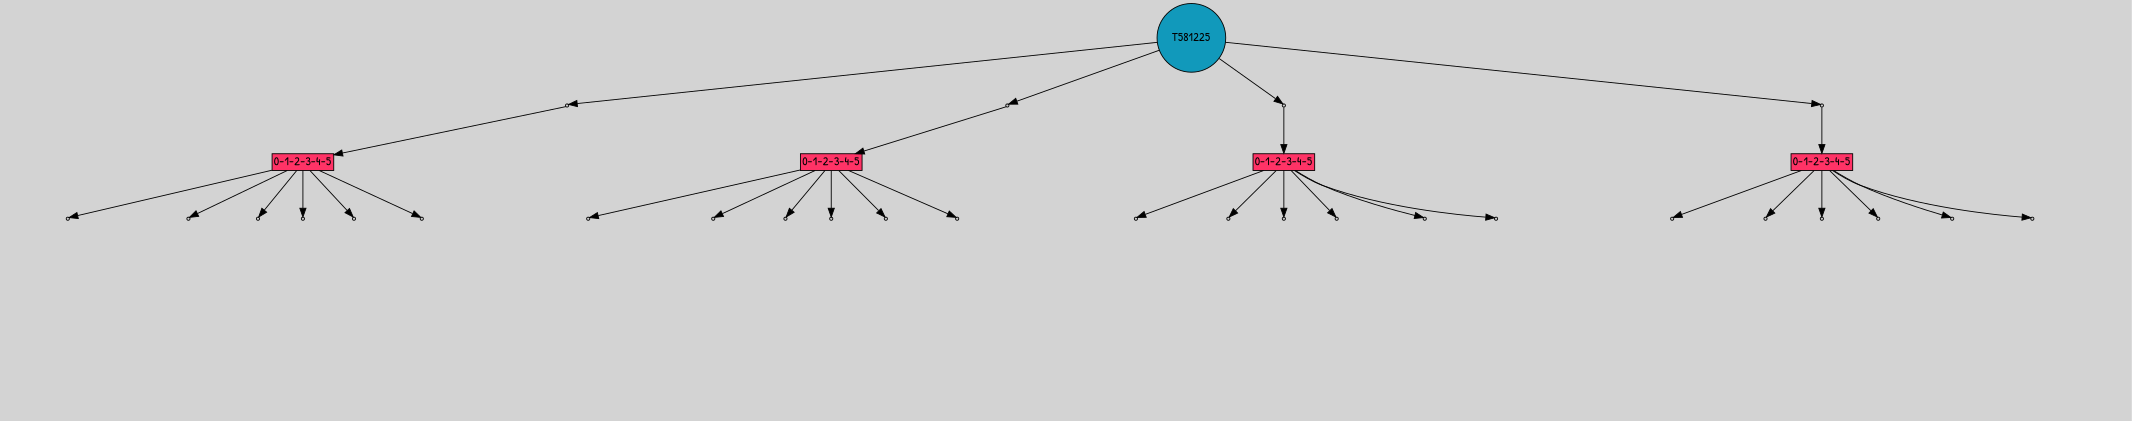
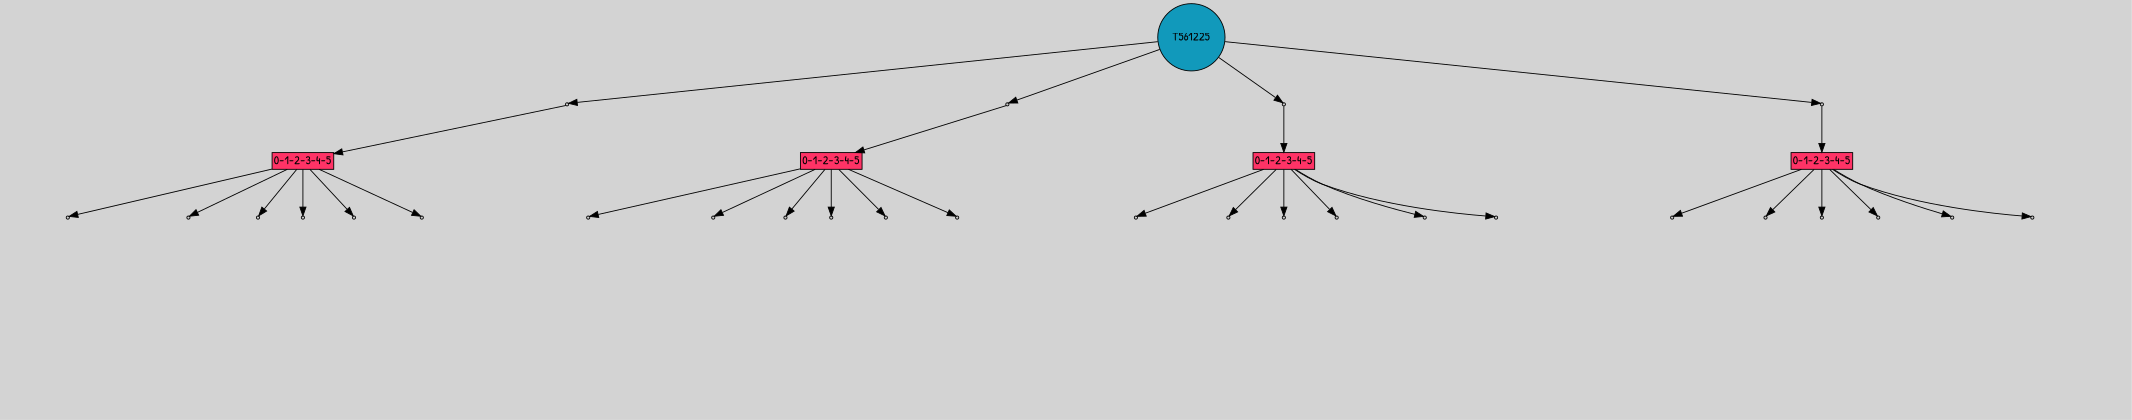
  digraph {
    bgcolor=lightgray
    fontname="Patrick Hand"
    node [shape=box style=filled fontname="Patrick Hand"]
    edge [fontname="Patrick Hand"]
-   T561225 [fillcolor="#1199bb" label=T581225 shape=circle]
+   T561225 [fillcolor="#1199bb" shape=circle]
    n2 [fillcolor="#cccccc" label=0 shape=point]
    n3 [fillcolor="#cccccc" label=0 shape=point]
    n4 [fillcolor="#cccccc" label=0 shape=point]
    n5 [fillcolor="#cccccc" label=0 shape=point]
    n6 [fillcolor="#ff3366" height=0 label="0-1-2-3-4-5" margin=0.03 width=0]
    n7 [fillcolor="#cccccc" label=1 shape=point]
    n8 [fillcolor="#cccccc" label=1 shape=point]
    n9 [fillcolor="#cccccc" label=1 shape=point]
    n10 [fillcolor="#cccccc" label=1 shape=point]
    n11 [fillcolor="#cccccc" label=1 shape=point]
    n12 [fillcolor="#cccccc" label=1 shape=point]
    n13 [fillcolor="#ff3366" height=0 label="0-1-2-3-4-5" margin=0.03 width=0]
    n14 [fillcolor="#cccccc" label=1 shape=point]
    n15 [fillcolor="#cccccc" label=1 shape=point]
    n16 [fillcolor="#cccccc" label=1 shape=point]
    n17 [fillcolor="#cccccc" label=1 shape=point]
    n18 [fillcolor="#cccccc" label=1 shape=point]
    n19 [fillcolor="#cccccc" label=1 shape=point]
    n20 [fillcolor="#ff3366" height=0 label="0-1-2-3-4-5" margin=0.03 width=0]
    n21 [fillcolor="#cccccc" label=1 shape=point]
    n22 [fillcolor="#cccccc" label=1 shape=point]
    n23 [fillcolor="#cccccc" label=1 shape=point]
    n24 [fillcolor="#cccccc" label=1 shape=point]
    n25 [fillcolor="#cccccc" label=1 shape=point]
    n26 [fillcolor="#cccccc" label=1 shape=point]
    n27 [fillcolor="#ff3366" height=0 label="0-1-2-3-4-5" margin=0.03 width=0]
    n28 [fillcolor="#cccccc" label=1 shape=point]
    n29 [fillcolor="#cccccc" label=1 shape=point]
    n30 [fillcolor="#cccccc" label=1 shape=point]
    n31 [fillcolor="#cccccc" label=1 shape=point]
    n32 [fillcolor="#cccccc" label=1 shape=point]
    n33 [fillcolor="#cccccc" label=1 shape=point]
    n34 [label="12|0&1|8#1|16&#92;n" style=invis]
    n35 [label="9|1&0|0#0|9&#92;n6|0&0|1#0|7&#92;n15|0&0|16#0|3&#92;n" style=invis]
    n36 [label="9|1&0|0#0|9&#92;n6|0&0|1#0|7&#92;n15|0&0|16#0|3&#92;n" style=invis]
    n37 [label="15|2&0|10#0|12&#92;n9|5&0|2#1|7&#92;n13|0&1|6#0|5&#92;n" style=invis]
    n38 [label="10|6&1|3#1|16&#92;n19|0&0|14#0|15&#92;n" style=invis]
    n39 [label="17|4&1|11#0|10&#92;n9|0&0|4#1|15&#92;n6|0&0|16#1|8&#92;n1|4&0|16#1|11&#92;n2|5&1|16#0|4&#92;n1|4&0|13#1|0&#92;n12|5&1|16#0|12&#92;n1|2&0|13#1|7&#92;n1|2&0|10#1|6&#92;n1|0&0|10#1|16&#92;n" style=invis]
    n40 [label="1|0&1|6#1|2&#92;n" style=invis]
    n41 [label="19|2&1|1#0|1&#92;n1|0&0|10#1|1&#92;n" style=invis]
    n42 [label="19|0&1|5#1|0&#92;n" style=invis]
    n43 [label="18|0&1|2#1|0&#92;n8|0&0|8#1|5&#92;n" style=invis]
    n44 [label="19|3&1|3#1|9&#92;n3|2&1|6#0|3&#92;n15|6&0|10#0|12&#92;n2|0&0|6#1|7&#92;n8|6&0|16#1|5&#92;n19|0&0|14#0|15&#92;n" style=invis]
    n45 [label="19|5&1|6#1|6&#92;n14|0&1|5#1|16&#92;n5|2&0|5#0|5&#92;n0|3&0|8#1|3&#92;n12|1&1|14#0|11&#92;n3|0&1|14#0|2&#92;n4|1&0|8#0|9&#92;n18|5&0|9#1|11&#92;n12|5&1|16#0|5&#92;n1|2&0|13#1|7&#92;n1|2&0|2#1|6&#92;n1|0&0|10#1|16&#92;n" style=invis]
    n46 [label="10|6&1|6#1|8&#92;n2|5&0|14#1|13&#92;n19|3&0|5#0|4&#92;n13|2&1|6#1|4&#92;n0|2&0|11#0|2&#92;n18|7&0|2#0|6&#92;n1|0&1|6#1|2&#92;n12|0&0|7#0|8&#92;n" style=invis]
    n47 [label="7|5&1|7#0|3&#92;n4|0&1|1#0|5&#92;n14|2&1|1#0|0&#92;n1|0&0|10#1|1&#92;n" style=invis]
    n48 [label="13|7&1|6#1|10&#92;n3|3&1|3#1|11&#92;n3|1&1|11#0|15&#92;n2|7&0|11#0|9&#92;n17|2&0|7#1|15&#92;n12|6&1|5#0|10&#92;n19|0&0|14#0|15&#92;n" style=invis]
    n49 [label="18|0&1|2#1|0&#92;n" style=invis]
    n50 [label="19|3&1|3#1|9&#92;n3|2&1|6#0|3&#92;n15|6&0|10#0|12&#92;n2|0&0|6#1|7&#92;n8|6&0|16#1|5&#92;n19|0&0|14#0|15&#92;n" style=invis]
    n51 [label="19|5&1|6#1|6&#92;n14|0&1|5#1|16&#92;n5|2&0|5#0|5&#92;n0|3&0|8#1|3&#92;n12|1&1|10#0|11&#92;n3|0&1|14#0|2&#92;n4|1&0|8#0|9&#92;n18|5&0|9#1|11&#92;n12|5&1|16#0|5&#92;n1|2&0|13#1|7&#92;n1|2&0|2#1|6&#92;n1|0&0|10#1|16&#92;n" style=invis]
    n52 [label="10|6&1|6#1|8&#92;n2|5&0|14#1|13&#92;n19|3&0|5#0|4&#92;n13|2&1|6#1|4&#92;n0|2&0|11#0|2&#92;n18|7&0|2#0|6&#92;n1|0&1|6#1|2&#92;n12|0&0|7#0|8&#92;n" style=invis]
    n53 [label="7|5&1|7#0|3&#92;n4|0&1|1#0|5&#92;n14|2&1|1#0|0&#92;n1|0&0|10#1|1&#92;n" style=invis]
    n54 [label="3|3&1|3#1|11&#92;n18|7&1|7#1|2&#92;n3|1&1|11#0|15&#92;n2|7&0|11#0|9&#92;n17|2&0|7#1|15&#92;n12|6&1|5#0|10&#92;n19|0&0|14#0|15&#92;n" style=invis]
    n55 [label="18|0&1|2#1|0&#92;n" style=invis]
    n56 [label="9|5&1|6#1|5&#92;n18|6&0|13#0|0&#92;n7|7&1|10#0|0&#92;n2|4&0|15#0|6&#92;n9|0&0|4#1|10&#92;n" style=invis]
    n57 [label="5|0&1|7#1|6&#92;n6|0&0|16#1|5&#92;n5|7&1|2#0|8&#92;n12|7&0|15#0|15&#92;n10|6&0|15#0|8&#92;n8|3&0|14#1|3&#92;n12|6&0|11#1|1&#92;n12|0&1|0#0|14&#92;n" style=invis]
    n58 [label="16|5&1|16#1|14&#92;n19|3&0|5#0|4&#92;n13|2&1|6#1|4&#92;n0|2&0|11#0|2&#92;n18|7&0|2#0|6&#92;n1|0&1|6#1|2&#92;n12|0&0|7#0|8&#92;n" style=invis]
    n59 [label="3|3&1|3#1|11&#92;n18|5&0|11#0|14&#92;n13|7&0|13#1|13&#92;n3|1&1|11#0|15&#92;n2|7&0|11#0|9&#92;n17|2&0|7#1|15&#92;n12|6&1|5#0|10&#92;n19|0&0|14#0|15&#92;n" style=invis]
    n60 [label="16|2&1|3#1|16&#92;n2|5&0|10#1|8&#92;n0|5&1|16#0|5&#92;n17|7&0|5#1|11&#92;n1|3&1|9#1|0&#92;n13|3&1|9#0|11&#92;n1|6&0|11#0|7&#92;n16|0&0|6#1|2&#92;n0|2&0|13#0|16&#92;n4|0&1|5#0|10&#92;n" style=invis]
    n61 [label="18|0&1|2#1|0&#92;n" style=invis]
    T561225 -> n2
    T561225 -> n3
    T561225 -> n4
    T561225 -> n5
    n2 -> n6
    n2 -> n34 [style=invis]
    n3 -> n13
    n3 -> n35 [style=invis]
    n4 -> n20
    n4 -> n36 [style=invis]
    n5 -> n27
    n5 -> n37 [style=invis]
    n6 -> n7
    n6 -> n8
    n6 -> n9
    n6 -> n10
    n6 -> n11
    n6 -> n12
    n7 -> n38 [style=invis]
    n8 -> n39 [style=invis]
    n9 -> n40 [style=invis]
    n10 -> n41 [style=invis]
    n11 -> n42 [style=invis]
    n12 -> n43 [style=invis]
    n13 -> n14
    n13 -> n15
    n13 -> n16
    n13 -> n17
    n13 -> n18
    n13 -> n19
    n14 -> n44 [style=invis]
    n15 -> n45 [style=invis]
    n16 -> n46 [style=invis]
    n17 -> n47 [style=invis]
    n18 -> n48 [style=invis]
    n19 -> n49 [style=invis]
    n20 -> n21
    n20 -> n22
    n20 -> n23
    n20 -> n24
    n20 -> n25
    n20 -> n26
    n21 -> n50 [style=invis]
    n22 -> n51 [style=invis]
    n23 -> n52 [style=invis]
    n24 -> n53 [style=invis]
    n25 -> n54 [style=invis]
    n26 -> n55 [style=invis]
    n27 -> n28
    n27 -> n29
    n27 -> n30
    n27 -> n31
    n27 -> n32
    n27 -> n33
    n28 -> n56 [style=invis]
    n29 -> n57 [style=invis]
    n30 -> n58 [style=invis]
    n31 -> n59 [style=invis]
    n32 -> n60 [style=invis]
    n33 -> n61 [style=invis]
  }
